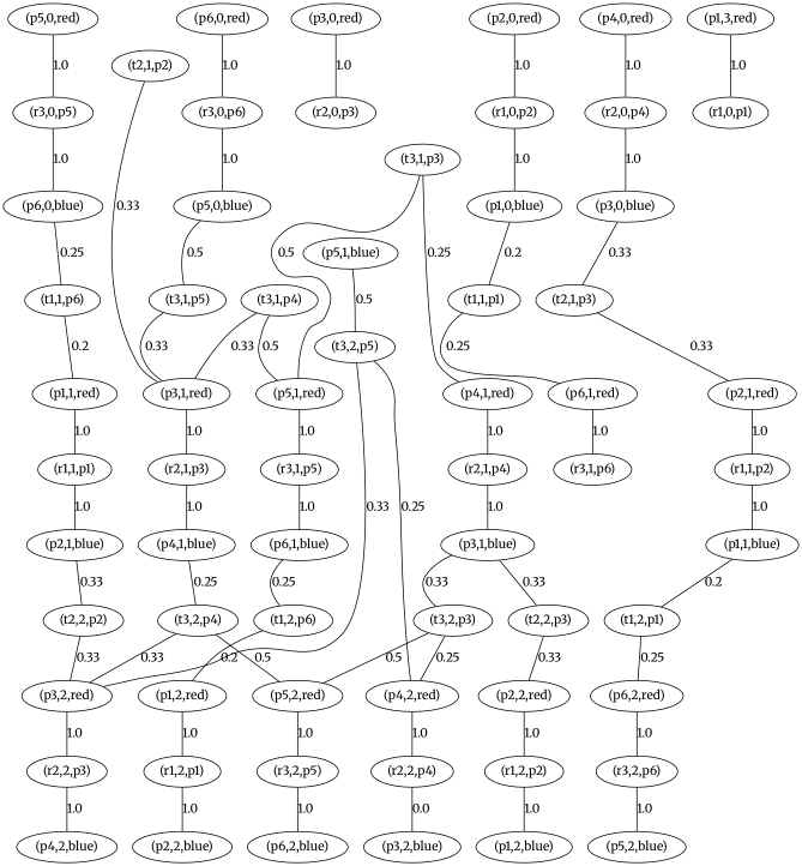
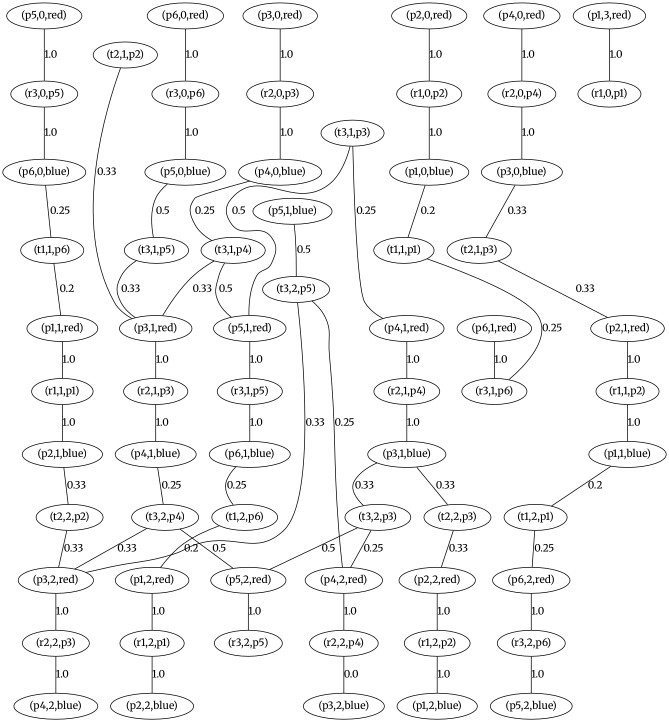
  strict graph {
    fontname=Merriweather
    node [fontname=Merriweather]
    edge [fontname=Merriweather weight=1.0]
    "(t2,1,p2)"
    "(p3,1,red)"
    "(r1,0,p2)"
    "(p1,0,blue)"
    "(t1,1,p1)"
    "(p6,1,red)"
    "(r1,1,p1)"
    "(p2,1,blue)"
    "(t2,2,p2)"
    "(p3,2,red)"
    "(r1,1,p2)"
    "(p1,1,blue)"
    "(t1,2,p1)"
    "(p6,2,red)"
    "(r1,2,p1)"
    "(p2,2,blue)"
    "(r1,2,p2)"
    "(p1,2,blue)"
    "(r2,0,p3)"
+   "(p4,0,blue)"
    "(t3,1,p4)"
    "(p5,1,red)"
    "(r2,0,p4)"
    "(p3,0,blue)"
    "(t2,1,p3)"
    "(p2,1,red)"
    "(t3,1,p3)"
    "(p4,1,red)"
    "(r2,1,p3)"
    "(p4,1,blue)"
    "(t3,2,p4)"
    "(p5,2,red)"
    "(r2,1,p4)"
    "(p3,1,blue)"
    "(t2,2,p3)"
    "(t3,2,p3)"
    "(p2,2,red)"
    "(p4,2,red)"
    "(r2,2,p3)"
    "(p4,2,blue)"
    "(r2,2,p4)"
    "(p3,2,blue)"
    "(r3,0,p5)"
    "(p6,0,blue)"
    "(t1,1,p6)"
    "(p1,1,red)"
    "(r3,0,p6)"
    "(p5,0,blue)"
    "(t3,1,p5)"
    "(r3,1,p5)"
    "(p6,1,blue)"
    "(t1,2,p6)"
    "(p1,2,red)"
    "(p5,1,blue)"
    "(t3,2,p5)"
    "(r3,2,p5)"
-   "(p6,2,blue)"
    "(r3,2,p6)"
    "(p5,2,blue)"
    n60 [label="(p1,3,red)"]
    "(r1,0,p1)"
    "(p2,0,red)"
    "(p3,0,red)"
    "(p4,0,red)"
    "(p5,0,red)"
    "(p6,0,red)"
    "(r3,1,p6)"
    "(t2,1,p2)" -- "(p3,1,red)" [label=0.33 weight=0.333333343267]
    "(p3,1,red)" -- "(r2,1,p3)" [label=1.0]
    "(r1,0,p2)" -- "(p1,0,blue)" [label=1.0]
    "(p1,0,blue)" -- "(t1,1,p1)" [label=0.2 weight=0.20000000298]
-   "(t1,1,p1)" -- "(p6,1,red)" [label=0.25 weight=0.25]
+   "(t1,1,p1)" -- "(r3,1,p6)" [label=0.25 weight=0.25]
    "(p6,1,red)" -- "(r3,1,p6)" [label=1.0]
    "(r1,1,p1)" -- "(p2,1,blue)" [label=1.0]
    "(p2,1,blue)" -- "(t2,2,p2)" [label=0.33 weight=0.333333343267]
    "(t2,2,p2)" -- "(p3,2,red)" [label=0.33 weight=0.333333343267]
    "(p3,2,red)" -- "(r2,2,p3)" [label=1.0]
    "(r1,1,p2)" -- "(p1,1,blue)" [label=1.0]
    "(p1,1,blue)" -- "(t1,2,p1)" [label=0.2 weight=0.20000000298]
    "(t1,2,p1)" -- "(p6,2,red)" [label=0.25 weight=0.25]
    "(p6,2,red)" -- "(r3,2,p6)" [label=1.0]
    "(r1,2,p1)" -- "(p2,2,blue)" [label=1.0]
    "(r1,2,p2)" -- "(p1,2,blue)" [label=1.0]
+   "(r2,0,p3)" -- "(p4,0,blue)" [label=1.0]
+   "(p4,0,blue)" -- "(t3,1,p4)" [label=0.25 weight=0.25]
    "(t3,1,p4)" -- "(p3,1,red)" [label=0.33 weight=0.333333343267]
    "(t3,1,p4)" -- "(p5,1,red)" [label=0.5 weight=0.5]
    "(p5,1,red)" -- "(r3,1,p5)" [label=1.0]
    "(r2,0,p4)" -- "(p3,0,blue)" [label=1.0]
    "(p3,0,blue)" -- "(t2,1,p3)" [label=0.33 weight=0.333333343267]
    "(t2,1,p3)" -- "(p2,1,red)" [label=0.33 weight=0.333333343267]
    "(p2,1,red)" -- "(r1,1,p2)" [label=1.0]
    "(t3,1,p3)" -- "(p5,1,red)" [label=0.5 weight=0.5]
    "(t3,1,p3)" -- "(p4,1,red)" [label=0.25 weight=0.25]
    "(p4,1,red)" -- "(r2,1,p4)" [label=1.0]
    "(r2,1,p3)" -- "(p4,1,blue)" [label=1.0]
    "(p4,1,blue)" -- "(t3,2,p4)" [label=0.25 weight=0.25]
    "(t3,2,p4)" -- "(p3,2,red)" [label=0.33 weight=0.333333343267]
    "(t3,2,p4)" -- "(p5,2,red)" [label=0.5 weight=0.5]
    "(p5,2,red)" -- "(r3,2,p5)" [label=1.0]
    "(r2,1,p4)" -- "(p3,1,blue)" [label=1.0]
    "(p3,1,blue)" -- "(t2,2,p3)" [label=0.33 weight=0.333333343267]
    "(p3,1,blue)" -- "(t3,2,p3)" [label=0.33 weight=0.333333343267]
    "(t2,2,p3)" -- "(p2,2,red)" [label=0.33 weight=0.333333343267]
    "(t3,2,p3)" -- "(p5,2,red)" [label=0.5 weight=0.5]
    "(t3,2,p3)" -- "(p4,2,red)" [label=0.25 weight=0.25]
    "(p2,2,red)" -- "(r1,2,p2)" [label=1.0]
    "(p4,2,red)" -- "(r2,2,p4)" [label=1.0]
    "(r2,2,p3)" -- "(p4,2,blue)" [label=1.0]
    "(r2,2,p4)" -- "(p3,2,blue)" [label=0.0]
    "(r3,0,p5)" -- "(p6,0,blue)" [label=1.0]
    "(p6,0,blue)" -- "(t1,1,p6)" [label=0.25 weight=0.25]
    "(t1,1,p6)" -- "(p1,1,red)" [label=0.2 weight=0.20000000298]
    "(p1,1,red)" -- "(r1,1,p1)" [label=1.0]
    "(r3,0,p6)" -- "(p5,0,blue)" [label=1.0]
    "(p5,0,blue)" -- "(t3,1,p5)" [label=0.5 weight=0.5]
    "(t3,1,p5)" -- "(p3,1,red)" [label=0.33 weight=0.333333343267]
    "(r3,1,p5)" -- "(p6,1,blue)" [label=1.0]
    "(p6,1,blue)" -- "(t1,2,p6)" [label=0.25 weight=0.25]
    "(t1,2,p6)" -- "(p1,2,red)" [label=0.2 weight=0.20000000298]
    "(p1,2,red)" -- "(r1,2,p1)" [label=1.0]
    "(p5,1,blue)" -- "(t3,2,p5)" [label=0.5 weight=0.5]
    "(t3,2,p5)" -- "(p3,2,red)" [label=0.33 weight=0.333333343267]
    "(t3,2,p5)" -- "(p4,2,red)" [label=0.25 weight=0.25]
-   "(r3,2,p5)" -- "(p6,2,blue)" [label=1.0]
    "(r3,2,p6)" -- "(p5,2,blue)" [label=1.0]
    n60 -- "(r1,0,p1)" [label=1.0]
    "(p2,0,red)" -- "(r1,0,p2)" [label=1.0]
    "(p3,0,red)" -- "(r2,0,p3)" [label=1.0]
    "(p4,0,red)" -- "(r2,0,p4)" [label=1.0]
    "(p5,0,red)" -- "(r3,0,p5)" [label=1.0]
    "(p6,0,red)" -- "(r3,0,p6)" [label=1.0]
  }
